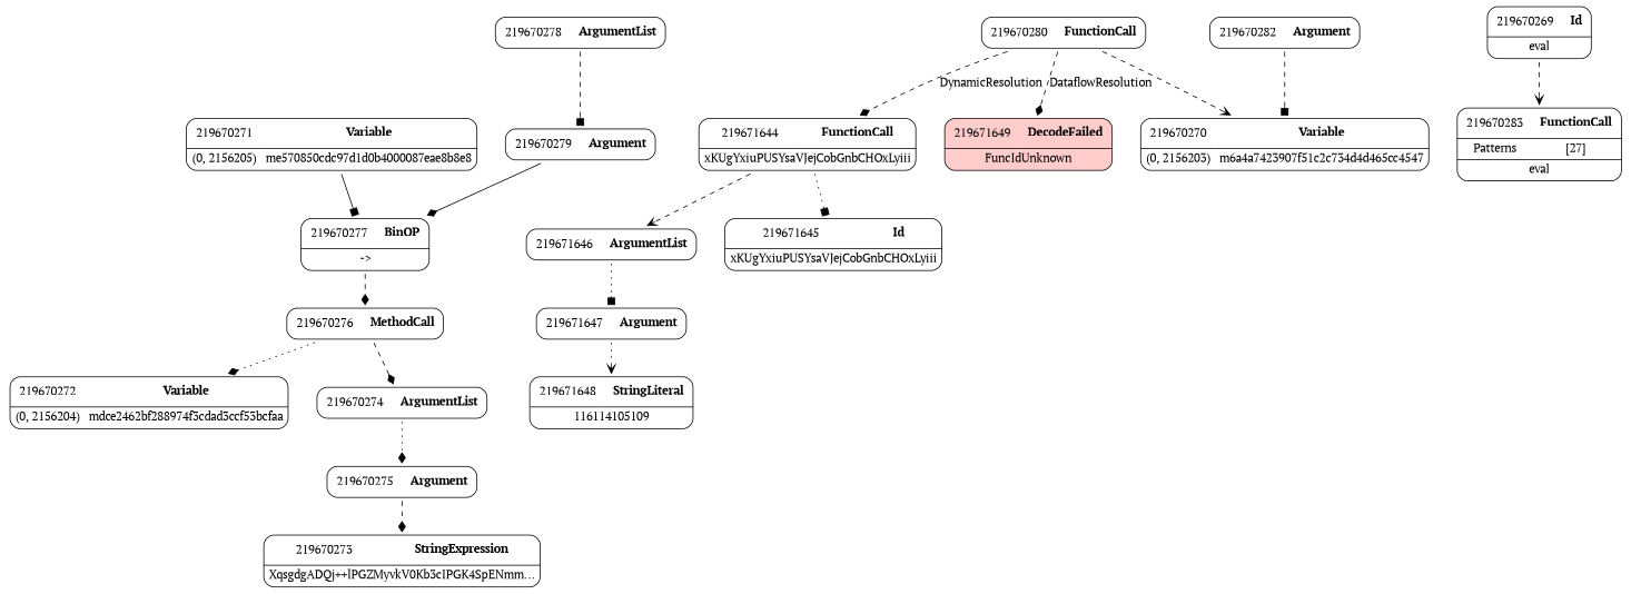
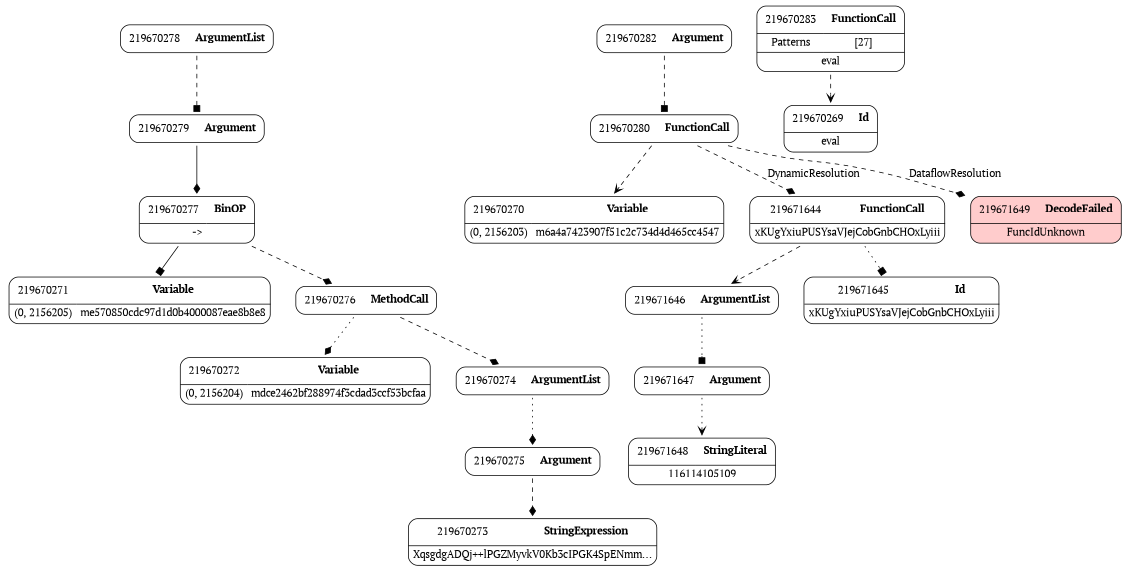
  digraph {
    fontname="PT Serif"
    node [fontname="PT Serif" shape=none]
    edge [arrowhead=diamond fontname="PT Serif" style=dashed weight=2]
    n1 [label=<<TABLE border='1' cellspacing='0' cellpadding='10' style='rounded' ><TR><TD border='0'>219670271</TD><TD border='0'><B>Variable</B></TD></TR><HR/><TR><TD border='0' cellpadding='5'>(0, 2156205)</TD><TD border='0' cellpadding='5'>me570850cdc97d1d0b4000087eae8b8e8</TD></TR></TABLE>>]
    n2 [label=<<TABLE border='1' cellspacing='0' cellpadding='10' style='rounded' ><TR><TD border='0'>219671647</TD><TD border='0'><B>Argument</B></TD></TR></TABLE>>]
    n3 [label=<<TABLE border='1' cellspacing='0' cellpadding='10' style='rounded' ><TR><TD border='0'>219671648</TD><TD border='0'><B>StringLiteral</B></TD></TR><HR/><TR><TD border='0' cellpadding='5' colspan='2'>116114105109</TD></TR></TABLE>>]
    n4 [label=<<TABLE border='1' cellspacing='0' cellpadding='10' style='rounded' ><TR><TD border='0'>219670270</TD><TD border='0'><B>Variable</B></TD></TR><HR/><TR><TD border='0' cellpadding='5'>(0, 2156203)</TD><TD border='0' cellpadding='5'>m6a4a7423907f51c2c734d4d465cc4547</TD></TR></TABLE>>]
    n5 [label=<<TABLE border='1' cellspacing='0' cellpadding='10' style='rounded' ><TR><TD border='0'>219671646</TD><TD border='0'><B>ArgumentList</B></TD></TR></TABLE>>]
    n6 [label=<<TABLE border='1' cellspacing='0' cellpadding='10' style='rounded' ><TR><TD border='0'>219670269</TD><TD border='0'><B>Id</B></TD></TR><HR/><TR><TD border='0' cellpadding='5' colspan='2'>eval</TD></TR></TABLE>>]
    n7 [label=<<TABLE border='1' cellspacing='0' cellpadding='10' style='rounded' ><TR><TD border='0'>219671645</TD><TD border='0'><B>Id</B></TD></TR><HR/><TR><TD border='0' cellpadding='5' colspan='2'>xKUgYxiuPUSYsaVJejCobGnbCHOxLyiii</TD></TR></TABLE>>]
    n8 [label=<<TABLE border='1' cellspacing='0' cellpadding='10' style='rounded' ><TR><TD border='0'>219671644</TD><TD border='0'><B>FunctionCall</B></TD></TR><HR/><TR><TD border='0' cellpadding='5' colspan='2'>xKUgYxiuPUSYsaVJejCobGnbCHOxLyiii</TD></TR></TABLE>>]
    n9 [label=<<TABLE border='1' cellspacing='0' cellpadding='10' style='rounded' ><TR><TD border='0'>219670279</TD><TD border='0'><B>Argument</B></TD></TR></TABLE>>]
    n10 [label=<<TABLE border='1' cellspacing='0' cellpadding='10' style='rounded' ><TR><TD border='0'>219670277</TD><TD border='0'><B>BinOP</B></TD></TR><HR/><TR><TD border='0' cellpadding='5' colspan='2'>-&gt;</TD></TR></TABLE>>]
    n11 [label=<<TABLE border='1' cellspacing='0' cellpadding='10' style='rounded' ><TR><TD border='0'>219670276</TD><TD border='0'><B>MethodCall</B></TD></TR></TABLE>>]
    n12 [label=<<TABLE border='1' cellspacing='0' cellpadding='10' style='rounded' ><TR><TD border='0'>219670272</TD><TD border='0'><B>Variable</B></TD></TR><HR/><TR><TD border='0' cellpadding='5'>(0, 2156204)</TD><TD border='0' cellpadding='5'>mdce2462bf288974f3cdad3ccf53bcfaa</TD></TR></TABLE>>]
    n13 [label=<<TABLE border='1' cellspacing='0' cellpadding='10' style='rounded' ><TR><TD border='0'>219670274</TD><TD border='0'><B>ArgumentList</B></TD></TR></TABLE>>]
    n14 [label=<<TABLE border='1' cellspacing='0' cellpadding='10' style='rounded' ><TR><TD border='0'>219670278</TD><TD border='0'><B>ArgumentList</B></TD></TR></TABLE>>]
    n15 [label=<<TABLE border='1' cellspacing='0' cellpadding='10' style='rounded' ><TR><TD border='0'>219670275</TD><TD border='0'><B>Argument</B></TD></TR></TABLE>>]
    n16 [label=<<TABLE border='1' cellspacing='0' cellpadding='10' style='rounded' ><TR><TD border='0'>219670273</TD><TD border='0'><B>StringExpression</B></TD></TR><HR/><TR><TD border='0' cellpadding='5' colspan='2'>XqsgdgADQj++lPGZMyvkV0Kb3cIPGK4SpENmm...</TD></TR></TABLE>>]
    n17 [label=<<TABLE border='1' cellspacing='0' cellpadding='10' style='rounded' bgcolor='#FFCCCC' ><TR><TD border='0'>219671649</TD><TD border='0'><B>DecodeFailed</B></TD></TR><HR/><TR><TD border='0' cellpadding='5' colspan='2'>FuncIdUnknown</TD></TR></TABLE>>]
    n18 [label=<<TABLE border='1' cellspacing='0' cellpadding='10' style='rounded' ><TR><TD border='0'>219670283</TD><TD border='0'><B>FunctionCall</B></TD></TR><HR/><TR><TD border='0' cellpadding='5'>Patterns</TD><TD border='0' cellpadding='5'>[27]</TD></TR><HR/><TR><TD border='0' cellpadding='5' colspan='2'>eval</TD></TR></TABLE>>]
    n19 [label=<<TABLE border='1' cellspacing='0' cellpadding='10' style='rounded' ><TR><TD border='0'>219670282</TD><TD border='0'><B>Argument</B></TD></TR></TABLE>>]
    n20 [label=<<TABLE border='1' cellspacing='0' cellpadding='10' style='rounded' ><TR><TD border='0'>219670280</TD><TD border='0'><B>FunctionCall</B></TD></TR></TABLE>>]
    n2 -> n3 [arrowhead=vee style=dotted]
    n5 -> n2 [arrowhead=box style=dotted]
    n8 -> n5 [arrowhead=vee]
    n8 -> n7 [arrowhead=box style=dotted]
    n9 -> n10 [style=solid]
-   n1 -> n10 [arrowhead=box style=solid]
+   n10 -> n1 [arrowhead=box style=solid]
    n10 -> n11
    n11 -> n12 [style=dotted]
    n11 -> n13
    n13 -> n15 [style=dotted]
    n14 -> n9 [arrowhead=box]
    n15 -> n16
-   n6 -> n18 [arrowhead=vee]
-   n19 -> n4 [arrowhead=box]
+   n18 -> n6 [arrowhead=vee]
+   n19 -> n20 [arrowhead=box]
    n20 -> n4 [arrowhead=vee]
    n20 -> n8 [label=DynamicResolution weight=""]
    n20 -> n17 [label=DataflowResolution weight=""]
  }
